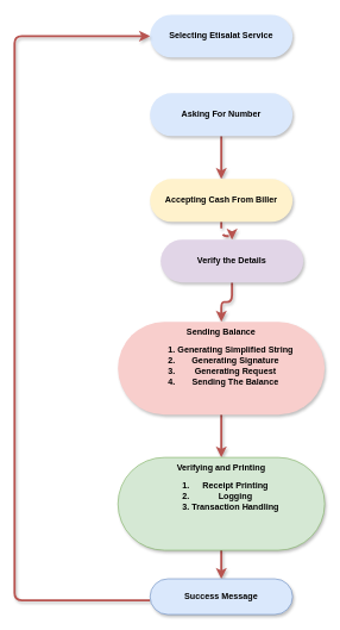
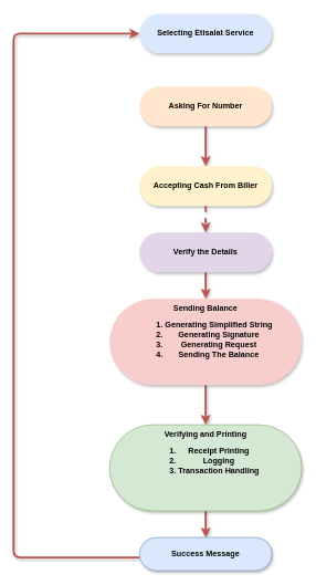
  <mxCell id="0" />
  <mxCell id="1" parent="0" />
  <mxCell id="2" value="Selecting Etisalat Service" style="rounded=1;whiteSpace=wrap;html=1;fillColor=#dae8fc;strokeColor=none;arcSize=50;shadow=1;glass=0;fontStyle=1" vertex="1" parent="1"><mxGeometry x="210" y="20" width="200" height="60" as="geometry" /></mxCell>
  <mxCell id="3" style="edgeStyle=orthogonalEdgeStyle;rounded=1;orthogonalLoop=1;jettySize=auto;html=1;shadow=1;strokeColor=#B85450;strokeWidth=3;" edge="1" parent="1" source="4" target="6"><mxGeometry relative="1" as="geometry" /></mxCell>
- <mxCell id="4" value="Asking For Number" style="rounded=1;whiteSpace=wrap;html=1;fillColor=#dae8fc;strokeColor=none;shadow=1;arcSize=50;fontStyle=1;" vertex="1" parent="1"><mxGeometry x="210" y="130" width="200" height="60" as="geometry" /></mxCell>
+ <mxCell id="4" value="Asking For Number" style="rounded=1;whiteSpace=wrap;html=1;fillColor=#ffe6cc;strokeColor=none;shadow=1;arcSize=50;fontStyle=1" vertex="1" parent="1"><mxGeometry x="210" y="130" width="200" height="60" as="geometry" /></mxCell>
  <mxCell id="5" style="edgeStyle=orthogonalEdgeStyle;rounded=1;orthogonalLoop=1;jettySize=auto;html=1;entryX=0.5;entryY=0;entryDx=0;entryDy=0;strokeColor=#B85450;shadow=1;strokeWidth=3;dashed=1;" edge="1" parent="1" source="6" target="8"><mxGeometry relative="1" as="geometry" /></mxCell>
  <mxCell id="6" value="Accepting Cash From Biller" style="rounded=1;whiteSpace=wrap;html=1;fontStyle=1;shadow=1;arcSize=50;fillColor=#fff2cc;strokeColor=none;" vertex="1" parent="1"><mxGeometry x="210" y="250" width="200" height="60" as="geometry" /></mxCell>
  <mxCell id="7" style="edgeStyle=orthogonalEdgeStyle;rounded=1;orthogonalLoop=1;jettySize=auto;html=1;strokeColor=#B85450;shadow=1;strokeWidth=3;" edge="1" parent="1" source="8" target="10"><mxGeometry relative="1" as="geometry" /></mxCell>
- <mxCell id="8" value="Verify the Details" style="rounded=1;whiteSpace=wrap;html=1;fillColor=#e1d5e7;strokeColor=none;fontStyle=1;shadow=1;arcSize=50;" vertex="1" parent="1"><mxGeometry x="225" y="335" width="200" height="60" as="geometry" /></mxCell>
+ <mxCell id="8" value="Verify the Details" style="rounded=1;whiteSpace=wrap;html=1;fillColor=#e1d5e7;strokeColor=none;fontStyle=1;shadow=1;arcSize=50;" vertex="1" parent="1"><mxGeometry x="210" y="350" width="200" height="60" as="geometry" /></mxCell>
  <mxCell id="9" style="edgeStyle=orthogonalEdgeStyle;rounded=1;orthogonalLoop=1;jettySize=auto;html=1;entryX=0.5;entryY=0;entryDx=0;entryDy=0;shadow=1;strokeColor=#B85450;strokeWidth=3;" edge="1" parent="1" source="10" target="12"><mxGeometry relative="1" as="geometry" /></mxCell>
  <mxCell id="10" value="Sending Balance&lt;br&gt;&lt;ol&gt;&lt;li&gt;Generating Simplified String&lt;/li&gt;&lt;li&gt;Generating Signature&lt;/li&gt;&lt;li&gt;Generating Request&lt;/li&gt;&lt;li&gt;Sending The Balance&lt;/li&gt;&lt;/ol&gt;" style="rounded=1;whiteSpace=wrap;html=1;arcSize=50;fillColor=#f8cecc;strokeColor=none;fillStyle=solid;shadow=1;glass=0;sketch=0;fontStyle=1;verticalAlign=top;" vertex="1" parent="1"><mxGeometry x="165" y="450" width="290" height="130" as="geometry" /></mxCell>
  <mxCell id="11" style="edgeStyle=orthogonalEdgeStyle;rounded=1;orthogonalLoop=1;jettySize=auto;html=1;shadow=1;strokeColor=#B85450;strokeWidth=3;" edge="1" parent="1" source="12" target="14"><mxGeometry relative="1" as="geometry" /></mxCell>
  <mxCell id="12" value="Verifying and Printing&lt;br&gt;&lt;ol&gt;&lt;li&gt;Receipt Printing&lt;/li&gt;&lt;li&gt;Logging&lt;/li&gt;&lt;li&gt;Transaction Handling&lt;/li&gt;&lt;/ol&gt;" style="rounded=1;whiteSpace=wrap;html=1;arcSize=50;fillColor=#d5e8d4;strokeColor=#82b366;fillStyle=solid;shadow=1;glass=0;sketch=0;fontStyle=1;verticalAlign=top;" vertex="1" parent="1"><mxGeometry x="165" y="640" width="290" height="130" as="geometry" /></mxCell>
  <mxCell id="13" style="edgeStyle=orthogonalEdgeStyle;rounded=1;orthogonalLoop=1;jettySize=auto;html=1;entryX=0;entryY=0.5;entryDx=0;entryDy=0;shadow=1;strokeColor=#B85450;strokeWidth=3;" edge="1" parent="1" source="14" target="2"><mxGeometry relative="1" as="geometry"><Array as="points"><mxPoint x="20" y="840" /><mxPoint x="20" y="50" /></Array></mxGeometry></mxCell>
  <mxCell id="14" value="Success Message" style="rounded=1;whiteSpace=wrap;html=1;fillColor=#dae8fc;strokeColor=#6c8ebf;fontStyle=1;shadow=1;arcSize=50;" vertex="1" parent="1"><mxGeometry x="210" y="810" width="200" height="50" as="geometry" /></mxCell>
